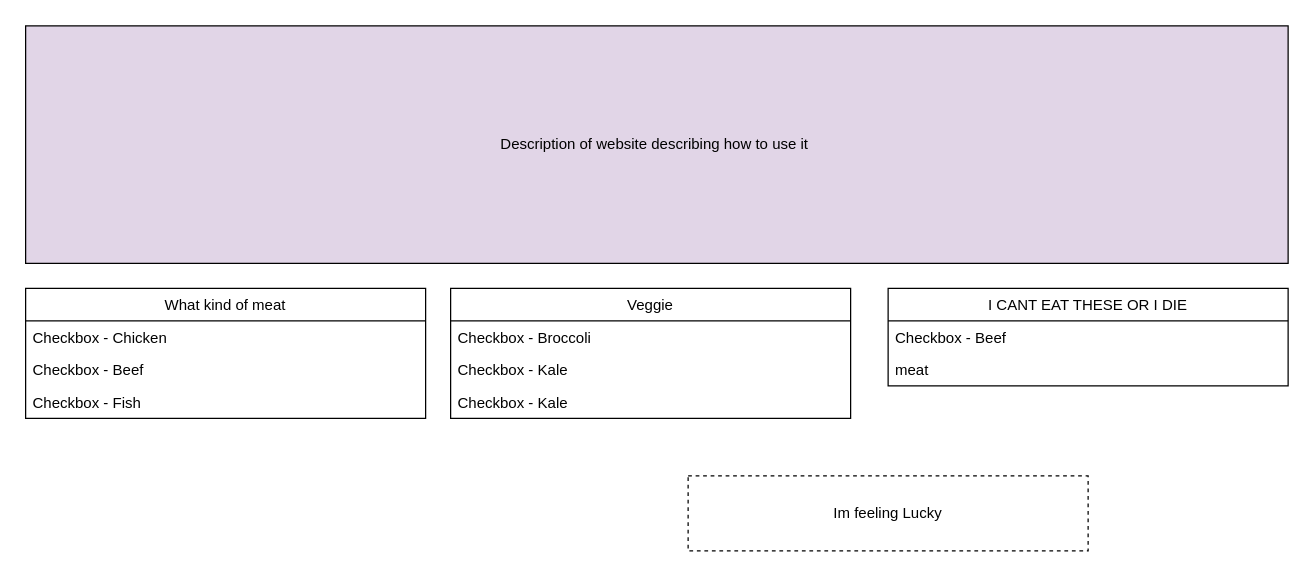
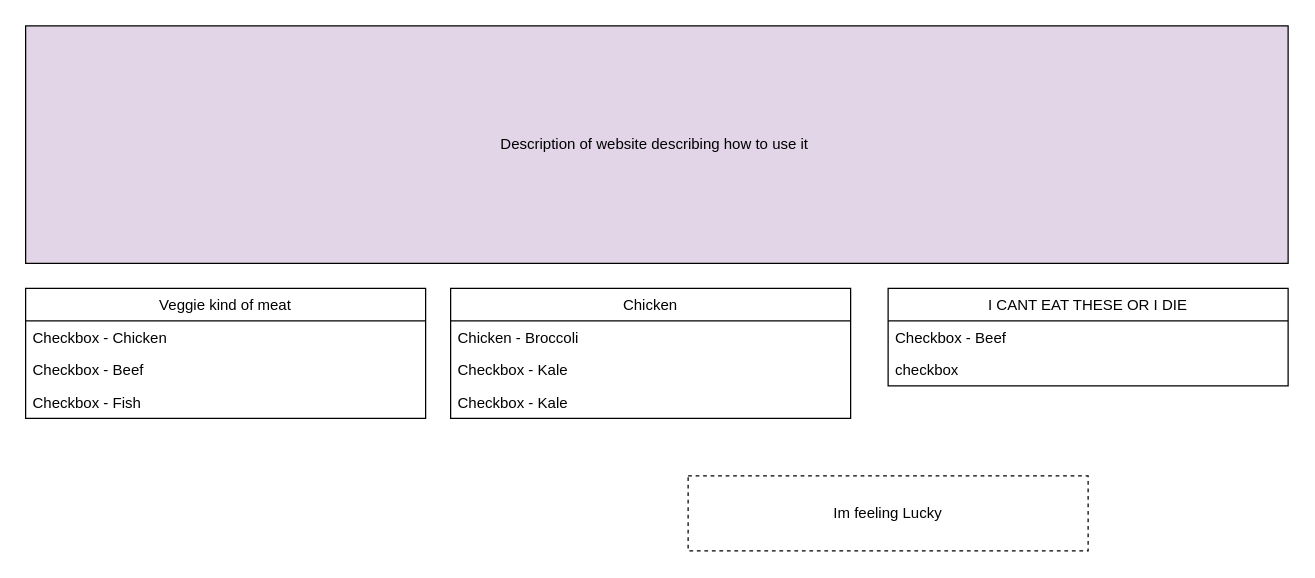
  <mxCell id="0" />
  <mxCell id="1" parent="0" />
- <mxCell id="2" value="What kind of meat" style="swimlane;fontStyle=0;childLayout=stackLayout;horizontal=1;startSize=26;horizontalStack=0;resizeParent=1;resizeParentMax=0;resizeLast=0;collapsible=1;marginBottom=0;" vertex="1" parent="1"><mxGeometry x="20" y="230" width="320" height="104" as="geometry" /></mxCell>
+ <mxCell id="2" value="Veggie kind of meat" style="swimlane;fontStyle=0;childLayout=stackLayout;horizontal=1;startSize=26;horizontalStack=0;resizeParent=1;resizeParentMax=0;resizeLast=0;collapsible=1;marginBottom=0;" vertex="1" parent="1"><mxGeometry x="20" y="230" width="320" height="104" as="geometry" /></mxCell>
  <mxCell id="3" value="Checkbox - Chicken" style="text;strokeColor=none;fillColor=none;align=left;verticalAlign=top;spacingLeft=4;spacingRight=4;overflow=hidden;rotatable=0;points=[[0,0.5],[1,0.5]];portConstraint=eastwest;" vertex="1" parent="2"><mxGeometry y="26" width="320" height="26" as="geometry" /></mxCell>
  <mxCell id="4" value="Checkbox - Beef" style="text;strokeColor=none;fillColor=none;align=left;verticalAlign=top;spacingLeft=4;spacingRight=4;overflow=hidden;rotatable=0;points=[[0,0.5],[1,0.5]];portConstraint=eastwest;" vertex="1" parent="2"><mxGeometry y="52" width="320" height="26" as="geometry" /></mxCell>
  <mxCell id="5" value="Checkbox - Fish" style="text;strokeColor=none;fillColor=none;align=left;verticalAlign=top;spacingLeft=4;spacingRight=4;overflow=hidden;rotatable=0;points=[[0,0.5],[1,0.5]];portConstraint=eastwest;" vertex="1" parent="2"><mxGeometry y="78" width="320" height="26" as="geometry" /></mxCell>
- <mxCell id="6" value="Veggie" style="swimlane;fontStyle=0;childLayout=stackLayout;horizontal=1;startSize=26;horizontalStack=0;resizeParent=1;resizeParentMax=0;resizeLast=0;collapsible=1;marginBottom=0;" vertex="1" parent="1"><mxGeometry x="360" y="230" width="320" height="104" as="geometry" /></mxCell>
- <mxCell id="7" value="Checkbox - Broccoli" style="text;strokeColor=none;fillColor=none;align=left;verticalAlign=top;spacingLeft=4;spacingRight=4;overflow=hidden;rotatable=0;points=[[0,0.5],[1,0.5]];portConstraint=eastwest;" vertex="1" parent="6"><mxGeometry y="26" width="320" height="26" as="geometry" /></mxCell>
+ <mxCell id="6" value="Chicken" style="swimlane;fontStyle=0;childLayout=stackLayout;horizontal=1;startSize=26;horizontalStack=0;resizeParent=1;resizeParentMax=0;resizeLast=0;collapsible=1;marginBottom=0;" vertex="1" parent="1"><mxGeometry x="360" y="230" width="320" height="104" as="geometry" /></mxCell>
+ <mxCell id="7" value="Chicken - Broccoli" style="text;strokeColor=none;fillColor=none;align=left;verticalAlign=top;spacingLeft=4;spacingRight=4;overflow=hidden;rotatable=0;points=[[0,0.5],[1,0.5]];portConstraint=eastwest;" vertex="1" parent="6"><mxGeometry y="26" width="320" height="26" as="geometry" /></mxCell>
  <mxCell id="8" value="Checkbox - Kale" style="text;strokeColor=none;fillColor=none;align=left;verticalAlign=top;spacingLeft=4;spacingRight=4;overflow=hidden;rotatable=0;points=[[0,0.5],[1,0.5]];portConstraint=eastwest;" vertex="1" parent="6"><mxGeometry y="52" width="320" height="26" as="geometry" /></mxCell>
  <mxCell id="9" value="Checkbox - Kale" style="text;strokeColor=none;fillColor=none;align=left;verticalAlign=top;spacingLeft=4;spacingRight=4;overflow=hidden;rotatable=0;points=[[0,0.5],[1,0.5]];portConstraint=eastwest;" vertex="1" parent="6"><mxGeometry y="78" width="320" height="26" as="geometry" /></mxCell>
  <mxCell id="10" value="I CANT EAT THESE OR I DIE" style="swimlane;fontStyle=0;childLayout=stackLayout;horizontal=1;startSize=26;horizontalStack=0;resizeParent=1;resizeParentMax=0;resizeLast=0;collapsible=1;marginBottom=0;" vertex="1" parent="1"><mxGeometry x="710" y="230" width="320" height="78" as="geometry" /></mxCell>
  <mxCell id="11" value="Checkbox - Beef" style="text;strokeColor=none;fillColor=none;align=left;verticalAlign=top;spacingLeft=4;spacingRight=4;overflow=hidden;rotatable=0;points=[[0,0.5],[1,0.5]];portConstraint=eastwest;" vertex="1" parent="10"><mxGeometry y="26" width="320" height="26" as="geometry" /></mxCell>
- <mxCell id="12" value="meat" style="text;strokeColor=none;fillColor=none;align=left;verticalAlign=top;spacingLeft=4;spacingRight=4;overflow=hidden;rotatable=0;points=[[0,0.5],[1,0.5]];portConstraint=eastwest;" vertex="1" parent="10"><mxGeometry y="52" width="320" height="26" as="geometry" /></mxCell>
+ <mxCell id="12" value="checkbox" style="text;strokeColor=none;fillColor=none;align=left;verticalAlign=top;spacingLeft=4;spacingRight=4;overflow=hidden;rotatable=0;points=[[0,0.5],[1,0.5]];portConstraint=eastwest;" vertex="1" parent="10"><mxGeometry y="52" width="320" height="26" as="geometry" /></mxCell>
  <mxCell id="13" value="Description of website describing how to use it&amp;nbsp;" style="rounded=0;whiteSpace=wrap;html=1;fillColor=#e1d5e7;" vertex="1" parent="1"><mxGeometry x="20" y="20" width="1010" height="190" as="geometry" /></mxCell>
  <mxCell id="14" value="Im feeling Lucky" style="rounded=0;whiteSpace=wrap;html=1;dashed=1;" vertex="1" parent="1"><mxGeometry x="550" y="380" width="320" height="60" as="geometry" /></mxCell>
